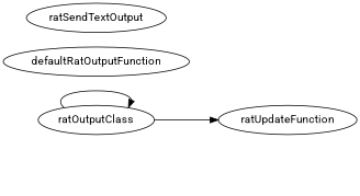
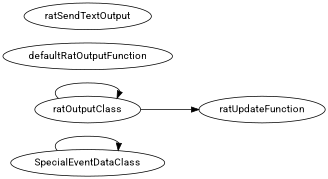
  digraph {
    fontname=Roboto
    rankdir=LR
    node [fontname=Roboto]
    edge [fontname=Roboto]
+   SpecialEventDataClass
    ratOutputClass
    ratUpdateFunction
    defaultRatOutputFunction
    ratSendTextOutput
+   SpecialEventDataClass -> SpecialEventDataClass
    ratOutputClass -> ratOutputClass
    ratOutputClass -> ratUpdateFunction
  }
